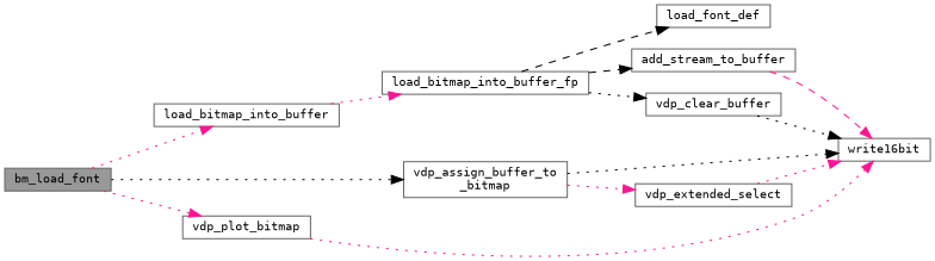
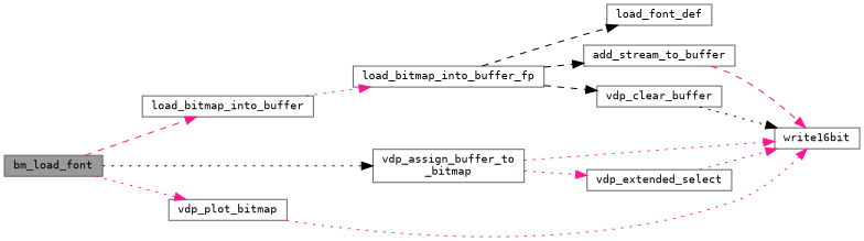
  digraph {
    fontname="DejaVu Sans Mono"
    rankdir=LR
    node [color=grey40 fillcolor=white fontname="DejaVu Sans Mono" fontsize=10 shape=box style=filled]
    edge [color=deeppink fontname="DejaVu Sans Mono" fontsize=10 labelfontname=Helvetica labelfontsize=10 style=dotted]
    n1 [color=gray40 fillcolor=grey60 fontcolor=black height=0.2 label=bm_load_font width=0.4]
    n2 [height=0.2 label=load_bitmap_into_buffer width=0.4]
    n3 [height=0.2 label="vdp_assign_buffer_to\l_bitmap" width=0.4]
    n4 [height=0.2 label=vdp_plot_bitmap width=0.4]
    n5 [height=0.2 label=load_bitmap_into_buffer_fp width=0.4]
    n6 [height=0.2 label=load_font_def width=0.4]
    n7 [height=0.2 label=write16bit width=0.4]
    n8 [height=0.2 label=vdp_extended_select width=0.4]
    n9 [height=0.2 label=add_stream_to_buffer width=0.4]
    n10 [height=0.2 label=vdp_clear_buffer width=0.4]
-   n1 -> n2
+   n1 -> n2 [style=dashed]
    n1 -> n3 [color=black]
    n1 -> n4
    n2 -> n5
-   n3 -> n7 [color=black]
+   n3 -> n7
    n3 -> n8
    n4 -> n7
    n5 -> n6 [color=black style=dashed]
    n5 -> n9 [color=black style=dashed]
-   n5 -> n10 [color=black]
+   n5 -> n10 [color=black style=dashed]
    n8 -> n7
    n9 -> n7 [style=dashed]
    n10 -> n7 [color=black]
  }
